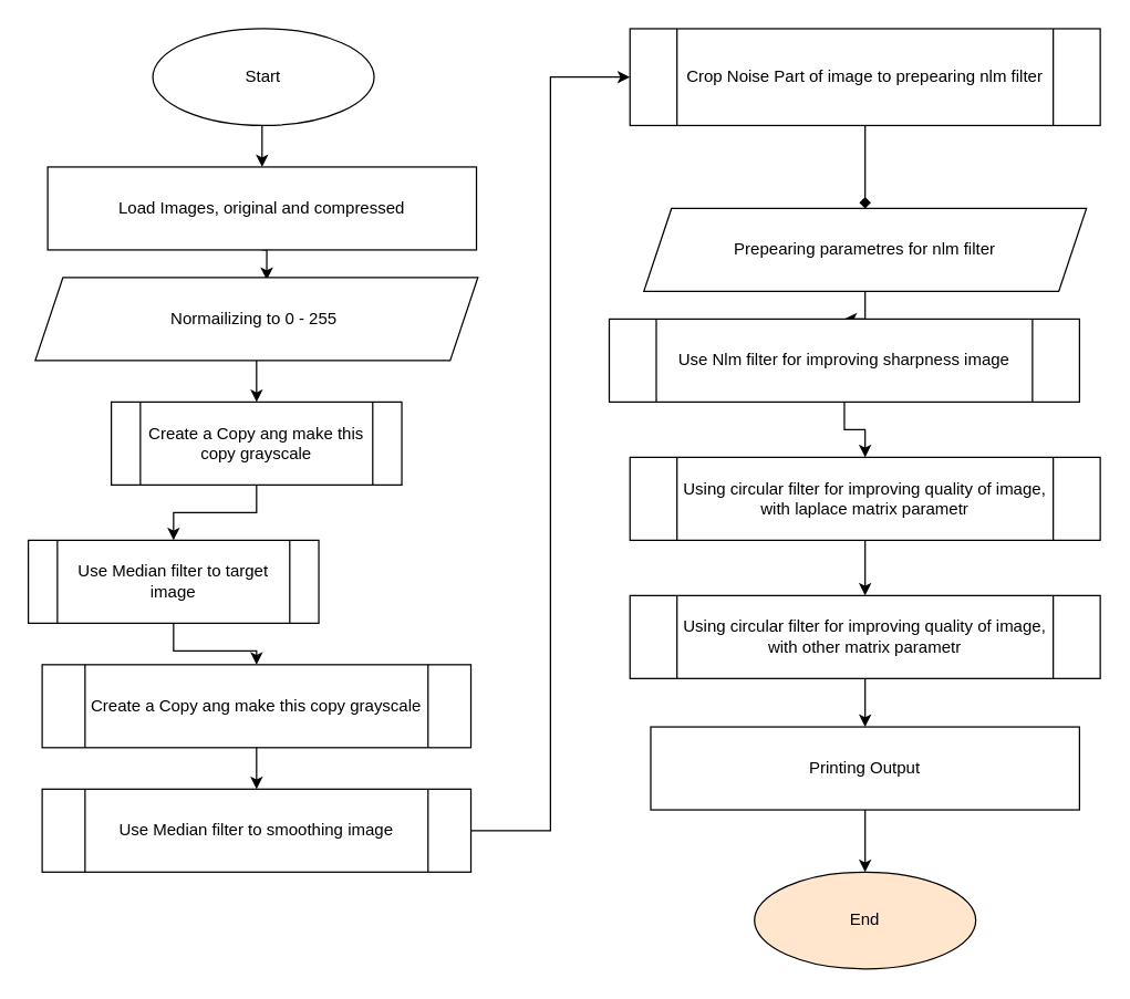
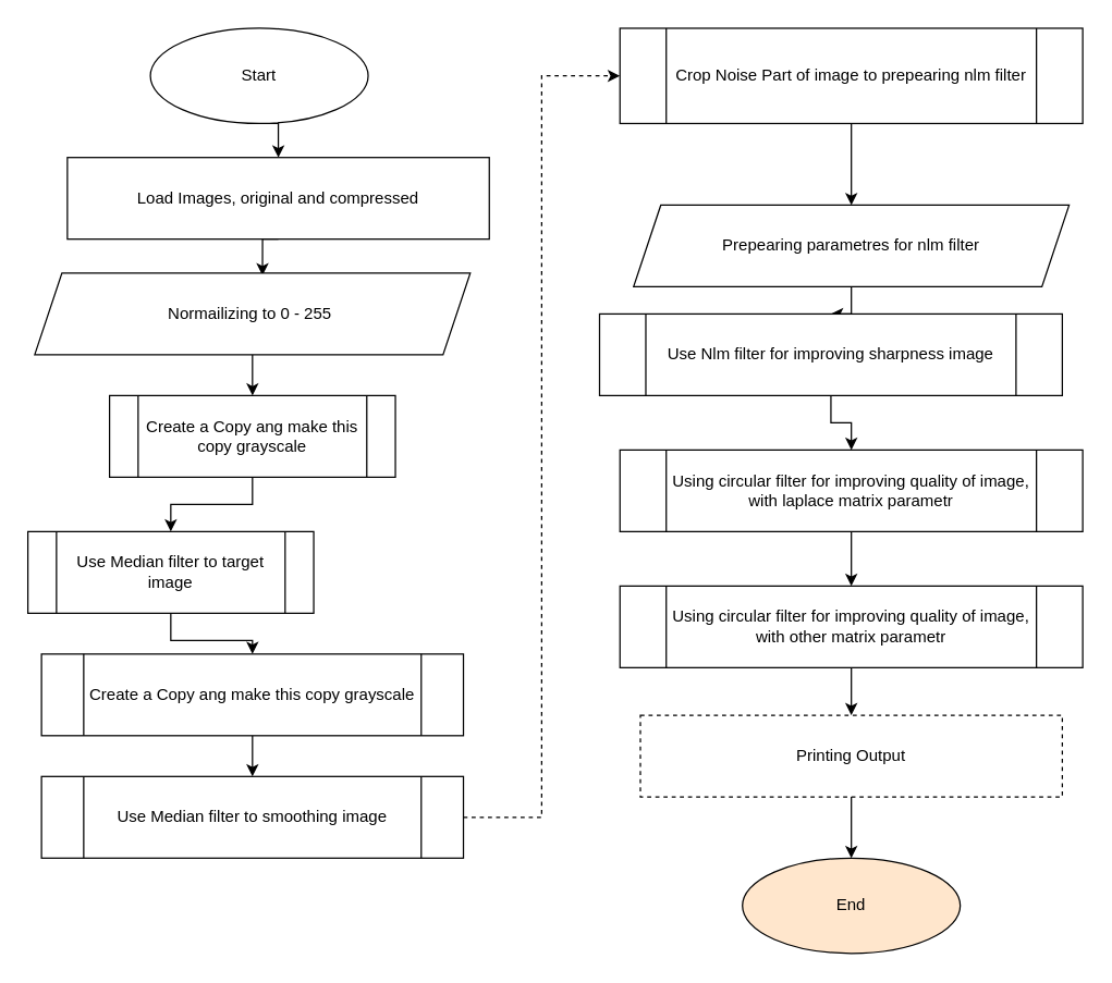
  <mxCell id="0" />
  <mxCell id="1" parent="0" />
  <mxCell id="2" style="edgeStyle=orthogonalEdgeStyle;rounded=0;orthogonalLoop=1;jettySize=auto;html=1;exitX=0.5;exitY=1;exitDx=0;exitDy=0;entryX=0.5;entryY=0;entryDx=0;entryDy=0;" edge="1" parent="1" source="3" target="5"><mxGeometry relative="1" as="geometry" /></mxCell>
  <mxCell id="3" value="Start" style="ellipse;whiteSpace=wrap;html=1;" vertex="1" parent="1"><mxGeometry x="110" y="20" width="160" height="70" as="geometry" /></mxCell>
  <mxCell id="4" style="edgeStyle=orthogonalEdgeStyle;rounded=0;orthogonalLoop=1;jettySize=auto;html=1;exitX=0.5;exitY=1;exitDx=0;exitDy=0;entryX=0.523;entryY=0.028;entryDx=0;entryDy=0;entryPerimeter=0;" edge="1" parent="1" source="5" target="9"><mxGeometry relative="1" as="geometry" /></mxCell>
- <mxCell id="5" value="Load Images, original and compressed" style="rounded=0;whiteSpace=wrap;html=1;" vertex="1" parent="1"><mxGeometry x="34" y="120" width="310" height="60" as="geometry" /></mxCell>
+ <mxCell id="5" value="Load Images, original and compressed" style="rounded=0;whiteSpace=wrap;html=1;" vertex="1" parent="1"><mxGeometry x="49" y="115" width="310" height="60" as="geometry" /></mxCell>
  <mxCell id="6" value="" style="edgeStyle=orthogonalEdgeStyle;rounded=0;orthogonalLoop=1;jettySize=auto;html=1;" edge="1" parent="1" source="7" target="28"><mxGeometry relative="1" as="geometry" /></mxCell>
- <mxCell id="7" value="Printing Output" style="rounded=0;whiteSpace=wrap;html=1;" vertex="1" parent="1"><mxGeometry x="470" y="525" width="310" height="60" as="geometry" /></mxCell>
+ <mxCell id="7" value="Printing Output" style="rounded=0;whiteSpace=wrap;html=1;dashed=1;" vertex="1" parent="1"><mxGeometry x="470" y="525" width="310" height="60" as="geometry" /></mxCell>
  <mxCell id="8" style="edgeStyle=orthogonalEdgeStyle;rounded=0;orthogonalLoop=1;jettySize=auto;html=1;exitX=0.5;exitY=1;exitDx=0;exitDy=0;entryX=0.5;entryY=0;entryDx=0;entryDy=0;" edge="1" parent="1" source="9" target="11"><mxGeometry relative="1" as="geometry" /></mxCell>
  <mxCell id="9" value="&lt;span style=&quot;&quot;&gt;Normailizing to 0 - 255&amp;nbsp;&lt;/span&gt;" style="shape=parallelogram;perimeter=parallelogramPerimeter;whiteSpace=wrap;html=1;fixedSize=1;" vertex="1" parent="1"><mxGeometry x="25" y="200" width="320" height="60" as="geometry" /></mxCell>
  <mxCell id="10" style="edgeStyle=orthogonalEdgeStyle;rounded=0;orthogonalLoop=1;jettySize=auto;html=1;exitX=0.5;exitY=1;exitDx=0;exitDy=0;entryX=0.5;entryY=0;entryDx=0;entryDy=0;" edge="1" parent="1" source="11" target="13"><mxGeometry relative="1" as="geometry" /></mxCell>
  <mxCell id="11" value="&lt;span style=&quot;&quot;&gt;Create a Copy ang make this copy grayscale&lt;/span&gt;" style="shape=process;whiteSpace=wrap;html=1;backgroundOutline=1;" vertex="1" parent="1"><mxGeometry x="80" y="290" width="210" height="60" as="geometry" /></mxCell>
  <mxCell id="12" style="edgeStyle=orthogonalEdgeStyle;rounded=0;orthogonalLoop=1;jettySize=auto;html=1;exitX=0.5;exitY=1;exitDx=0;exitDy=0;entryX=0.5;entryY=0;entryDx=0;entryDy=0;" edge="1" parent="1" source="13" target="15"><mxGeometry relative="1" as="geometry" /></mxCell>
  <mxCell id="13" value="&lt;span style=&quot;&quot;&gt;Use Median filter to target image&lt;/span&gt;" style="shape=process;whiteSpace=wrap;html=1;backgroundOutline=1;" vertex="1" parent="1"><mxGeometry x="20" y="390" width="210" height="60" as="geometry" /></mxCell>
  <mxCell id="14" style="edgeStyle=orthogonalEdgeStyle;rounded=0;orthogonalLoop=1;jettySize=auto;html=1;exitX=0.5;exitY=1;exitDx=0;exitDy=0;entryX=0.5;entryY=0;entryDx=0;entryDy=0;" edge="1" parent="1" source="15" target="17"><mxGeometry relative="1" as="geometry" /></mxCell>
  <mxCell id="15" value="Create a Copy ang make this copy grayscale" style="shape=process;whiteSpace=wrap;html=1;backgroundOutline=1;" vertex="1" parent="1"><mxGeometry x="30" y="480" width="310" height="60" as="geometry" /></mxCell>
- <mxCell id="16" style="edgeStyle=orthogonalEdgeStyle;rounded=0;orthogonalLoop=1;jettySize=auto;html=1;exitX=1;exitY=0.5;exitDx=0;exitDy=0;entryX=0;entryY=0.5;entryDx=0;entryDy=0;" edge="1" parent="1" source="17" target="19"><mxGeometry relative="1" as="geometry" /></mxCell>
+ <mxCell id="16" style="edgeStyle=orthogonalEdgeStyle;rounded=0;orthogonalLoop=1;jettySize=auto;html=1;exitX=1;exitY=0.5;exitDx=0;exitDy=0;entryX=0;entryY=0.5;entryDx=0;entryDy=0;dashed=1;" edge="1" parent="1" source="17" target="19"><mxGeometry relative="1" as="geometry" /></mxCell>
  <mxCell id="17" value="&lt;span style=&quot;&quot;&gt;Use Median filter to smoothing image&lt;/span&gt;" style="shape=process;whiteSpace=wrap;html=1;backgroundOutline=1;" vertex="1" parent="1"><mxGeometry x="30" y="570" width="310" height="60" as="geometry" /></mxCell>
- <mxCell id="18" style="edgeStyle=orthogonalEdgeStyle;rounded=0;orthogonalLoop=1;jettySize=auto;html=1;endArrow=diamond;" edge="1" parent="1" source="19" target="21"><mxGeometry relative="1" as="geometry" /></mxCell>
+ <mxCell id="18" style="edgeStyle=orthogonalEdgeStyle;rounded=0;orthogonalLoop=1;jettySize=auto;html=1;" edge="1" parent="1" source="19" target="21"><mxGeometry relative="1" as="geometry" /></mxCell>
  <mxCell id="19" value="Crop Noise Part of image to prepearing nlm filter" style="shape=process;whiteSpace=wrap;html=1;backgroundOutline=1;" vertex="1" parent="1"><mxGeometry x="455" y="20" width="340" height="70" as="geometry" /></mxCell>
  <mxCell id="20" style="edgeStyle=orthogonalEdgeStyle;rounded=0;orthogonalLoop=1;jettySize=auto;html=1;entryX=0.5;entryY=0;entryDx=0;entryDy=0;" edge="1" parent="1" source="21" target="23"><mxGeometry relative="1" as="geometry" /></mxCell>
  <mxCell id="21" value="Prepearing parametres for nlm filter" style="shape=parallelogram;perimeter=parallelogramPerimeter;whiteSpace=wrap;html=1;fixedSize=1;" vertex="1" parent="1"><mxGeometry x="465" y="150" width="320" height="60" as="geometry" /></mxCell>
  <mxCell id="22" style="edgeStyle=orthogonalEdgeStyle;rounded=0;orthogonalLoop=1;jettySize=auto;html=1;entryX=0.5;entryY=0;entryDx=0;entryDy=0;" edge="1" parent="1" source="23" target="25"><mxGeometry relative="1" as="geometry" /></mxCell>
  <mxCell id="23" value="Use Nlm filter for improving sharpness image" style="shape=process;whiteSpace=wrap;html=1;backgroundOutline=1;" vertex="1" parent="1"><mxGeometry x="440" y="230" width="340" height="60" as="geometry" /></mxCell>
  <mxCell id="24" style="edgeStyle=orthogonalEdgeStyle;rounded=0;orthogonalLoop=1;jettySize=auto;html=1;entryX=0.5;entryY=0;entryDx=0;entryDy=0;" edge="1" parent="1" source="25" target="27"><mxGeometry relative="1" as="geometry" /></mxCell>
  <mxCell id="25" value="Using circular filter for improving quality of image, with laplace matrix parametr" style="shape=process;whiteSpace=wrap;html=1;backgroundOutline=1;" vertex="1" parent="1"><mxGeometry x="455" y="330" width="340" height="60" as="geometry" /></mxCell>
  <mxCell id="26" value="" style="edgeStyle=orthogonalEdgeStyle;rounded=0;orthogonalLoop=1;jettySize=auto;html=1;" edge="1" parent="1" source="27" target="7"><mxGeometry relative="1" as="geometry" /></mxCell>
  <mxCell id="27" value="Using circular filter for improving quality of image, with other matrix parametr" style="shape=process;whiteSpace=wrap;html=1;backgroundOutline=1;" vertex="1" parent="1"><mxGeometry x="455" y="430" width="340" height="60" as="geometry" /></mxCell>
  <mxCell id="28" value="End" style="ellipse;whiteSpace=wrap;html=1;fillColor=#ffe6cc;" vertex="1" parent="1"><mxGeometry x="545" y="630" width="160" height="70" as="geometry" /></mxCell>
